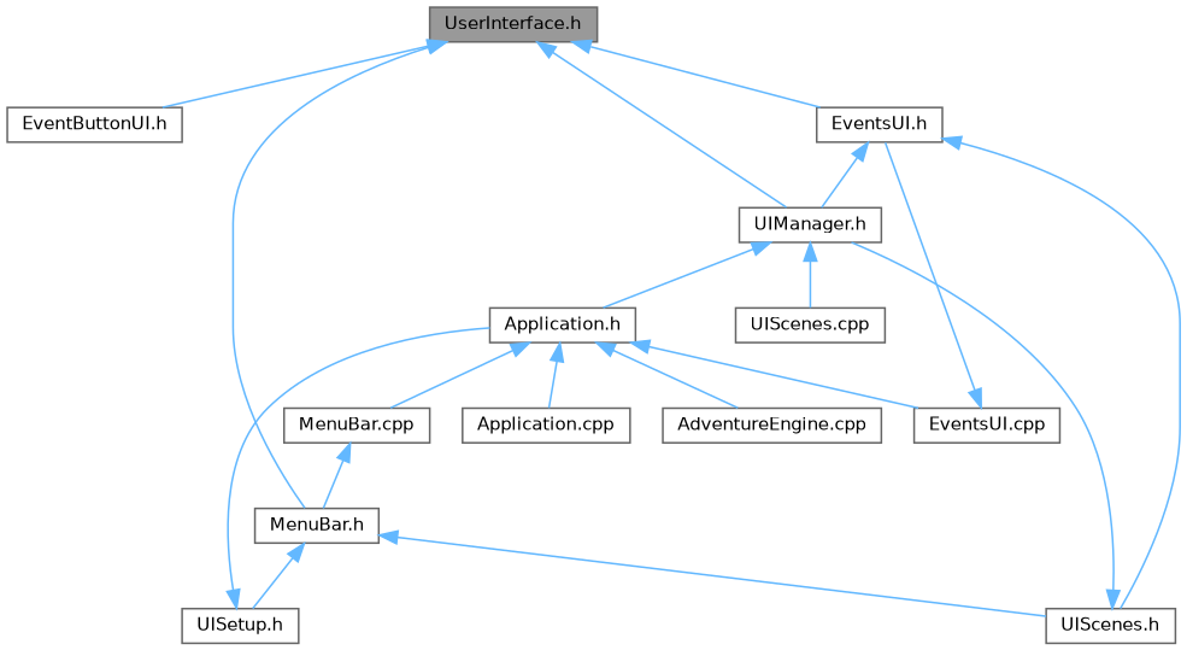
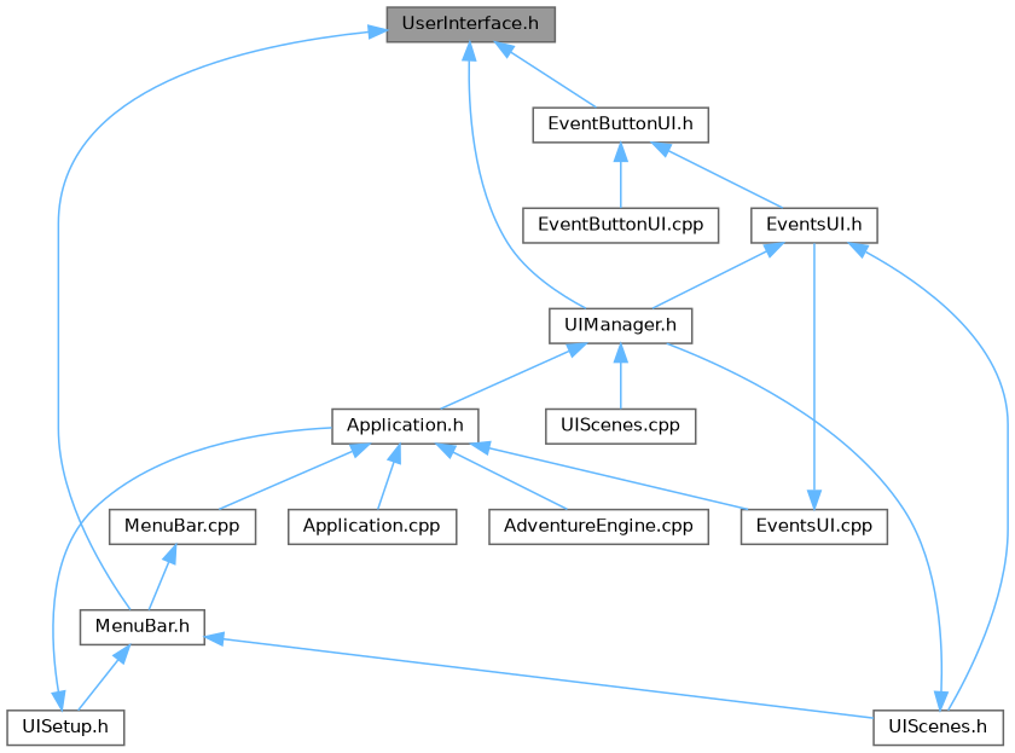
  digraph {
    node [color=grey40 fillcolor=white fontname=Helvetica fontsize=10 shape=box style=filled]
    edge [color=steelblue1 dir=back fontname=Helvetica fontsize=10 labelfontname=Helvetica labelfontsize=10 style=solid]
    n1 [color=gray40 fillcolor=grey60 fontcolor=black height=0.2 label="UserInterface.h" width=0.4]
    n2 [height=0.2 label="EventButtonUI.h" width=0.4]
    n3 [height=0.2 label="EventsUI.h" width=0.4]
    n4 [height=0.2 label="UIManager.h" width=0.4]
    n5 [height=0.2 label="MenuBar.h" width=0.4]
+   n6 [height=0.2 label="EventButtonUI.cpp" width=0.4]
    n7 [height=0.2 label="UIScenes.h" width=0.4]
    n8 [height=0.2 label="UIScenes.cpp" width=0.4]
    n9 [height=0.2 label="Application.h" width=0.4]
    n10 [height=0.2 label="UISetup.h" width=0.4]
    n11 [height=0.2 label="EventsUI.cpp" width=0.4]
    n12 [height=0.2 label="AdventureEngine.cpp" width=0.4]
    n13 [height=0.2 label="Application.cpp" width=0.4]
    n14 [height=0.2 label="MenuBar.cpp" width=0.4]
    n1 -> n2
-   n1 -> n3
+   n2 -> n3
    n1 -> n4
    n1 -> n5
+   n2 -> n6
    n3 -> n4
    n3 -> n7
    n4 -> n8
    n4 -> n9
    n5 -> n7
    n5 -> n10
    n7 -> n4
    n9 -> n11
    n9 -> n12
    n9 -> n13
    n9 -> n14
    n10 -> n9
    n11 -> n3
    n14 -> n5
  }
